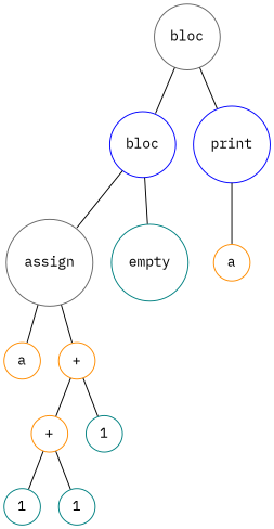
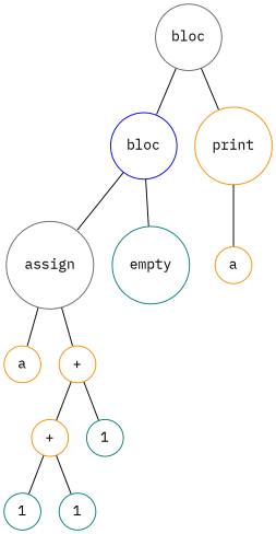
  digraph {
    fontname="IBM Plex Mono"
    node [shape=circle color=teal fontname="IBM Plex Mono"]
    edge [arrowsize=0 fontname="IBM Plex Mono"]
    n1 [label=bloc color=gray40]
    n2 [label=bloc color=blue]
-   n3 [label=print color=blue]
+   n3 [label=print color=darkorange]
    n4 [label=assign color=gray40]
    n5 [label=empty]
    n6 [label=a color=darkorange]
    n7 [label="+" color=darkorange]
    n8 [label="+" color=darkorange]
    n9 [label=1]
    n10 [label=1]
    n11 [label=1]
    n12 [label=a color=darkorange]
    n1 -> n2
    n1 -> n3
    n2 -> n4
    n2 -> n5
    n3 -> n12
    n4 -> n6
    n4 -> n7
    n7 -> n8
    n7 -> n9
    n8 -> n10
    n8 -> n11
  }
